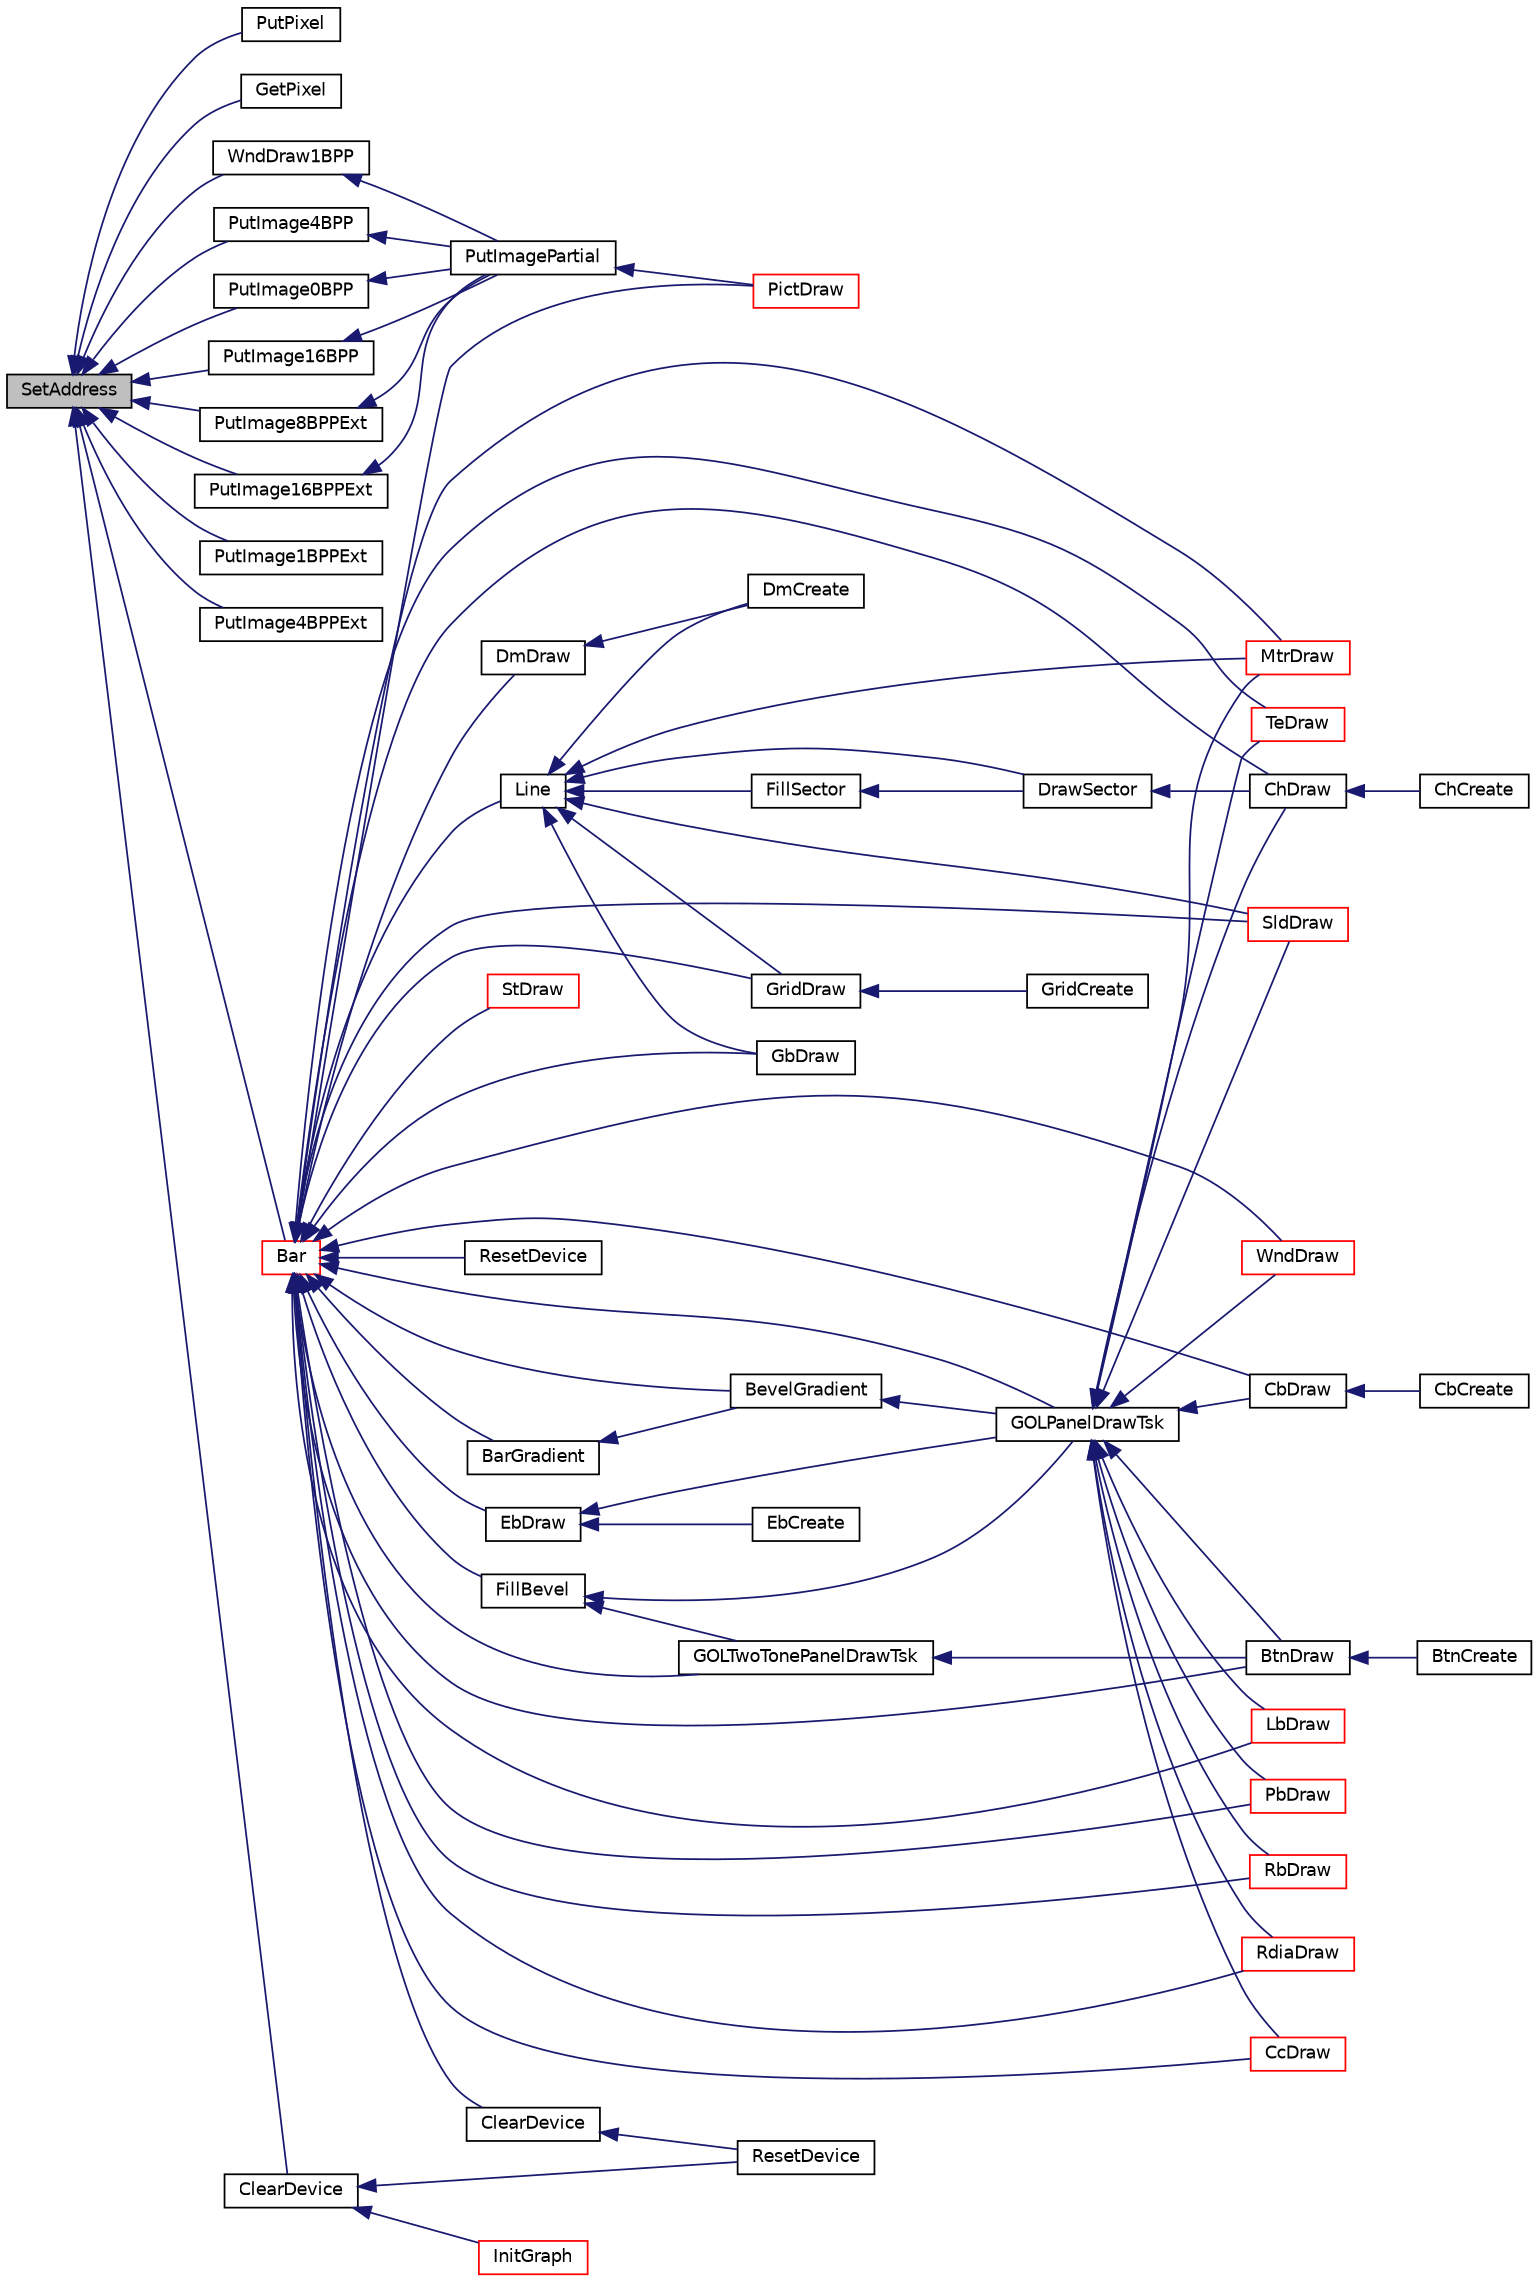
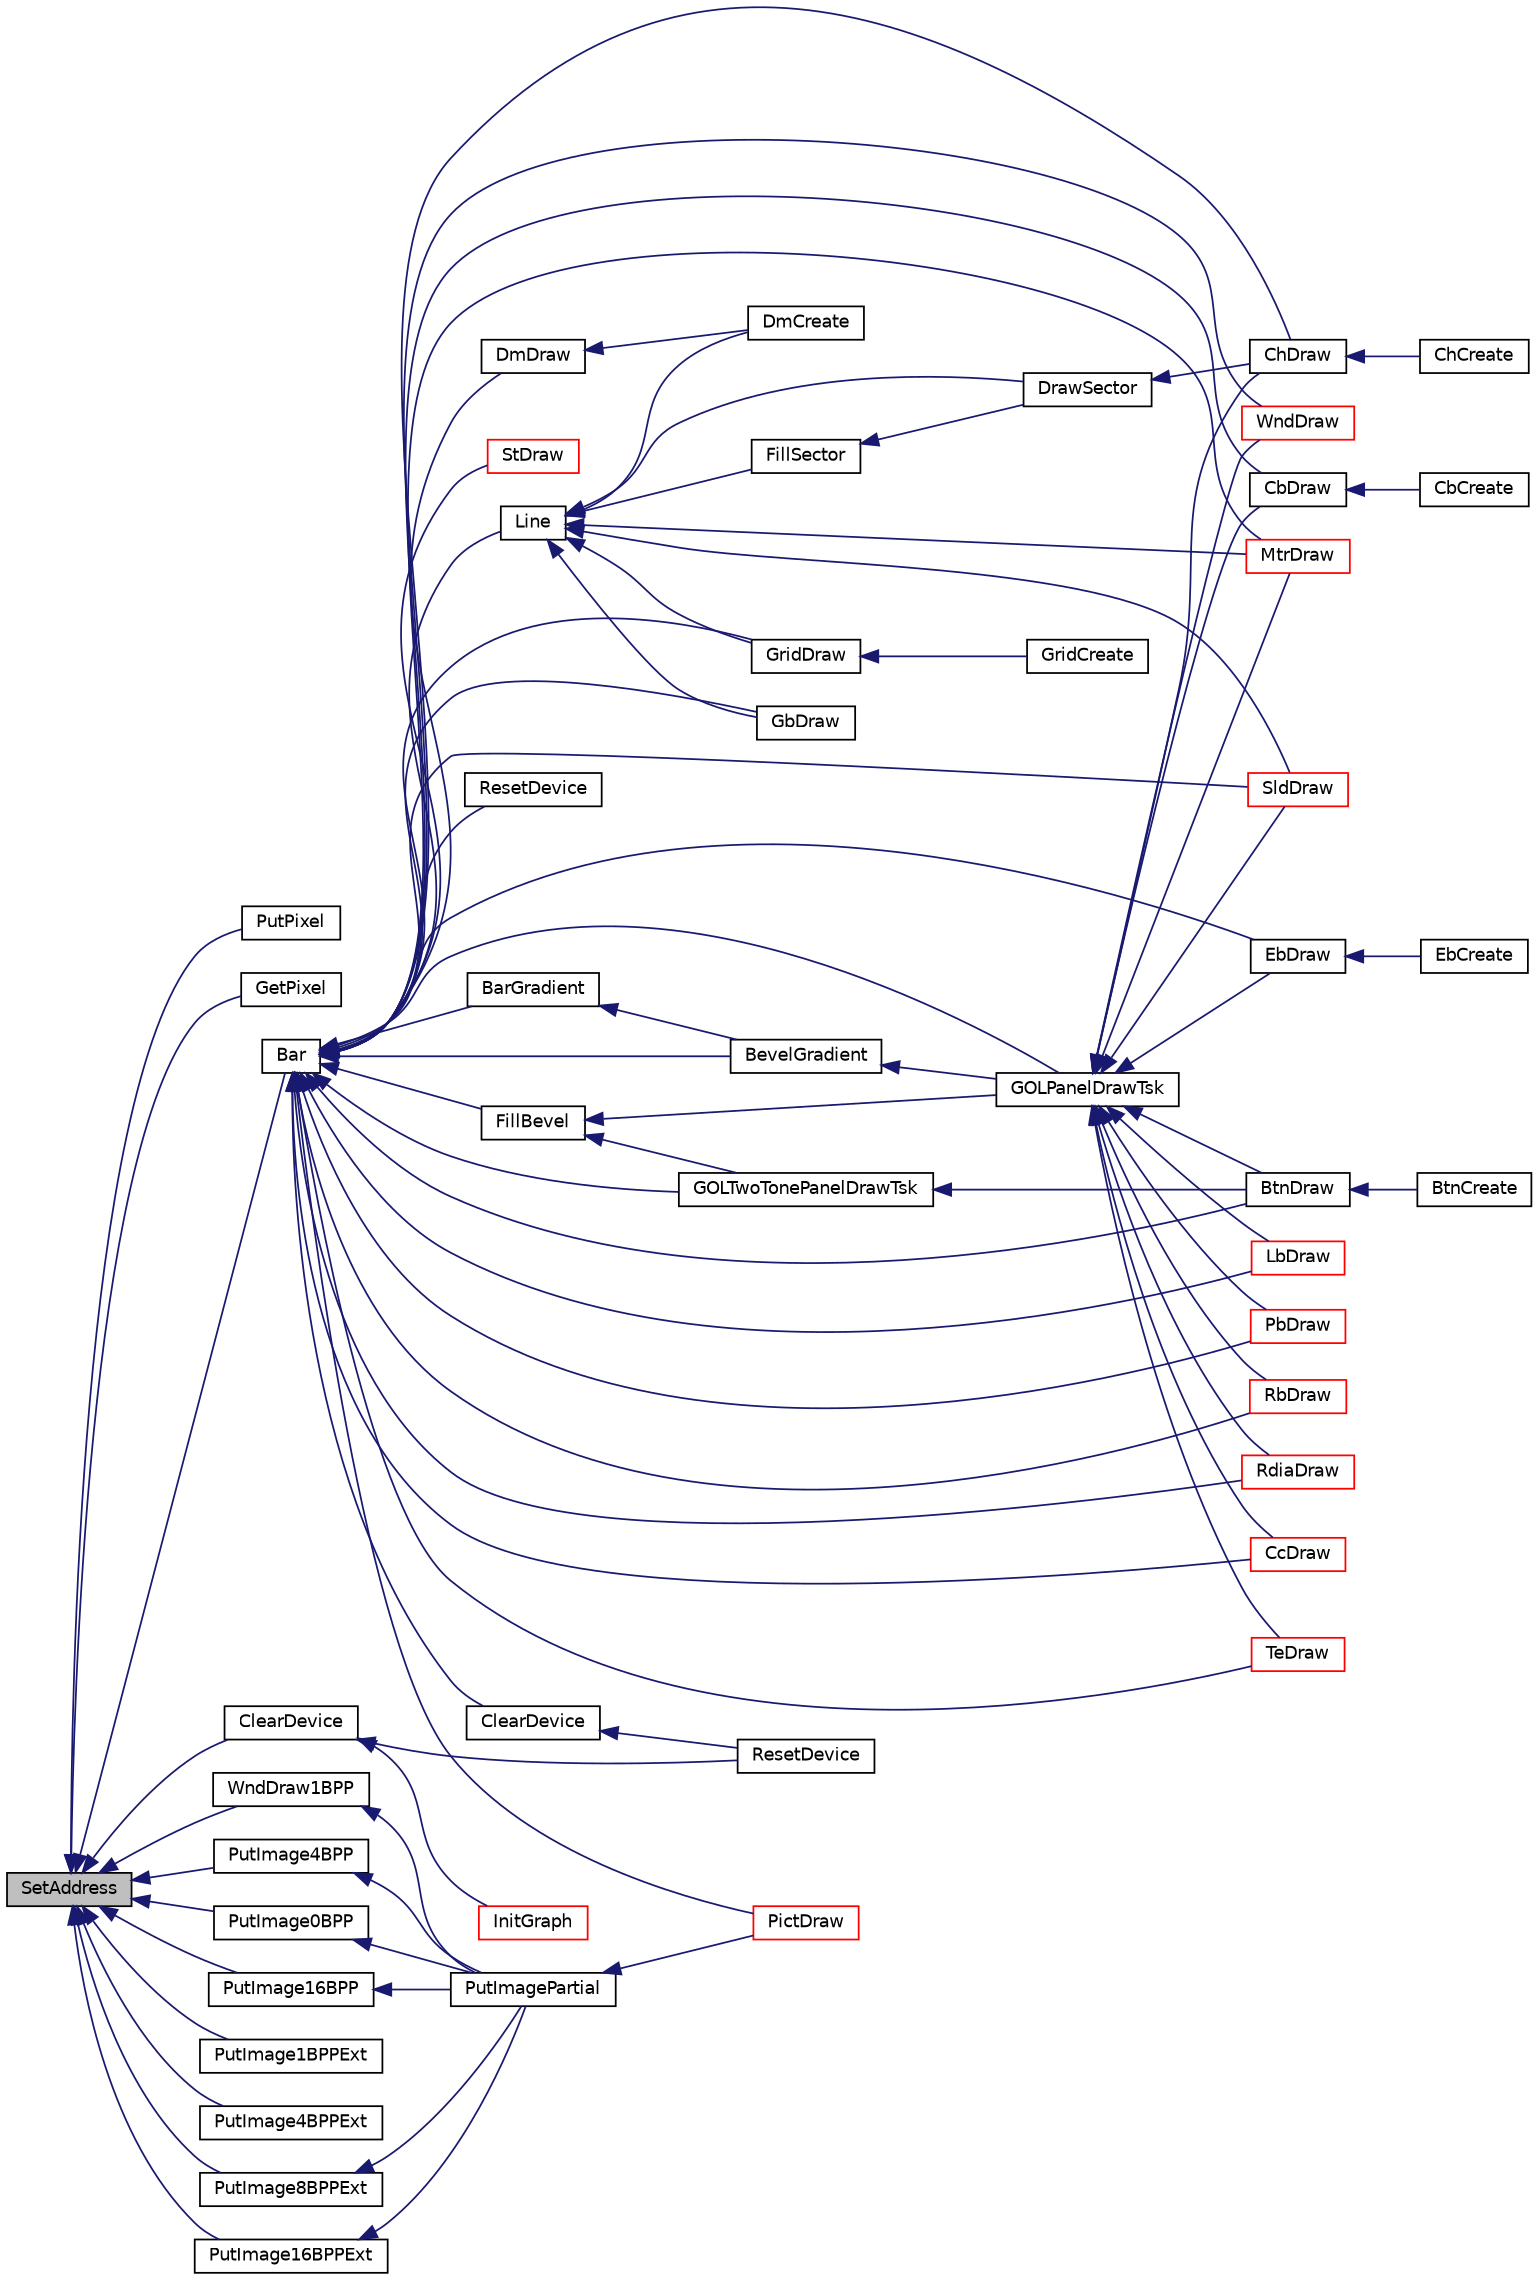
  digraph {
    rankdir=LR
    node [color=black fillcolor=white fontname=Helvetica fontsize=10 shape=record style=filled]
    edge [color=midnightblue dir=back fontname=Helvetica fontsize=10 labelfontname=Helvetica labelfontsize=10 style=solid]
    n1 [fillcolor=grey75 fontcolor=black height=0.2 label=SetAddress width=0.4]
    n2 [height=0.2 label=PutPixel width=0.4]
    n3 [height=0.2 label=GetPixel width=0.4]
-   n4 [color=red height=0.2 label=Bar width=0.4]
+   n4 [height=0.2 label=Bar width=0.4]
    n5 [height=0.2 label=ClearDevice width=0.4]
    n6 [height=0.2 label=WndDraw1BPP width=0.4]
    n7 [height=0.2 label=PutImage4BPP width=0.4]
    n8 [height=0.2 label=PutImage0BPP width=0.4]
    n9 [height=0.2 label=PutImage16BPP width=0.4]
    n10 [height=0.2 label=PutImage1BPPExt width=0.4]
    n11 [height=0.2 label=PutImage4BPPExt width=0.4]
    n12 [height=0.2 label=PutImage8BPPExt width=0.4]
    n13 [height=0.2 label=PutImage16BPPExt width=0.4]
    n14 [height=0.2 label=BtnDraw width=0.4]
    n15 [height=0.2 label=ChDraw width=0.4]
    n16 [height=0.2 label=CbDraw width=0.4]
    n17 [height=0.2 label=DmDraw width=0.4]
    n18 [height=0.2 label=ResetDevice width=0.4]
    n19 [height=0.2 label=Line width=0.4]
    n20 [height=0.2 label=GridDraw width=0.4]
    n21 [height=0.2 label=GbDraw width=0.4]
    n22 [color=red height=0.2 label=MtrDraw width=0.4]
    n23 [color=red height=0.2 label=SldDraw width=0.4]
    n24 [height=0.2 label=ClearDevice width=0.4]
    n25 [height=0.2 label=EbDraw width=0.4]
    n26 [height=0.2 label=GOLPanelDrawTsk width=0.4]
    n27 [color=red height=0.2 label=LbDraw width=0.4]
    n28 [color=red height=0.2 label=PbDraw width=0.4]
    n29 [color=red height=0.2 label=RbDraw width=0.4]
    n30 [color=red height=0.2 label=RdiaDraw width=0.4]
    n31 [color=red height=0.2 label=CcDraw width=0.4]
    n32 [color=red height=0.2 label=TeDraw width=0.4]
    n33 [color=red height=0.2 label=WndDraw width=0.4]
    n34 [height=0.2 label=GOLTwoTonePanelDrawTsk width=0.4]
    n35 [color=red height=0.2 label=PictDraw width=0.4]
    n36 [height=0.2 label=FillBevel width=0.4]
    n37 [height=0.2 label=BarGradient width=0.4]
    n38 [height=0.2 label=BevelGradient width=0.4]
    n39 [color=red height=0.2 label=StDraw width=0.4]
    n40 [height=0.2 label=ResetDevice width=0.4]
    n41 [color=red height=0.2 label=InitGraph width=0.4]
    n42 [height=0.2 label=PutImagePartial width=0.4]
    n43 [height=0.2 label=BtnCreate width=0.4]
    n44 [height=0.2 label=ChCreate width=0.4]
    n45 [height=0.2 label=CbCreate width=0.4]
    n46 [height=0.2 label=DmCreate width=0.4]
    n47 [height=0.2 label=FillSector width=0.4]
    n48 [height=0.2 label=DrawSector width=0.4]
    n49 [height=0.2 label=GridCreate width=0.4]
    n50 [height=0.2 label=EbCreate width=0.4]
    n1 -> n2
    n1 -> n3
    n1 -> n4
    n1 -> n5
    n1 -> n6
    n1 -> n7
    n1 -> n8
    n1 -> n9
    n1 -> n10
    n1 -> n11
    n1 -> n12
    n1 -> n13
    n4 -> n14
    n4 -> n15
    n4 -> n16
    n4 -> n17
    n4 -> n18
    n4 -> n19
    n4 -> n20
    n4 -> n21
    n4 -> n22
    n4 -> n23
    n4 -> n24
    n4 -> n25
    n4 -> n26
    n4 -> n27
    n4 -> n28
    n4 -> n29
    n4 -> n30
    n4 -> n31
    n4 -> n32
    n4 -> n33
    n4 -> n34
    n4 -> n35
    n4 -> n36
    n4 -> n37
    n4 -> n38
    n4 -> n39
    n5 -> n40
    n5 -> n41
    n6 -> n42
    n7 -> n42
    n8 -> n42
    n9 -> n42
    n12 -> n42
    n13 -> n42
    n14 -> n43
    n15 -> n44
    n16 -> n45
    n17 -> n46
    n19 -> n20
    n19 -> n21
    n19 -> n22
    n19 -> n23
    n19 -> n46
    n19 -> n47
    n19 -> n48
    n20 -> n49
    n24 -> n40
    n25 -> n50
    n26 -> n14
    n26 -> n15
    n26 -> n16
    n26 -> n22
    n26 -> n23
-   n25 -> n26
+   n26 -> n25
    n26 -> n27
    n26 -> n28
    n26 -> n29
    n26 -> n30
    n26 -> n31
    n26 -> n32
    n26 -> n33
    n34 -> n14
    n36 -> n26
    n36 -> n34
    n37 -> n38
    n38 -> n26
    n42 -> n35
    n47 -> n48
    n48 -> n15
  }
